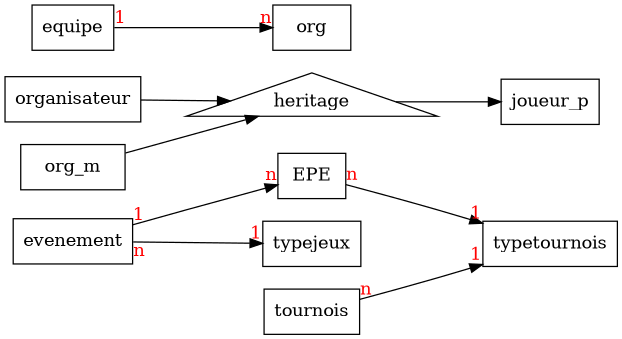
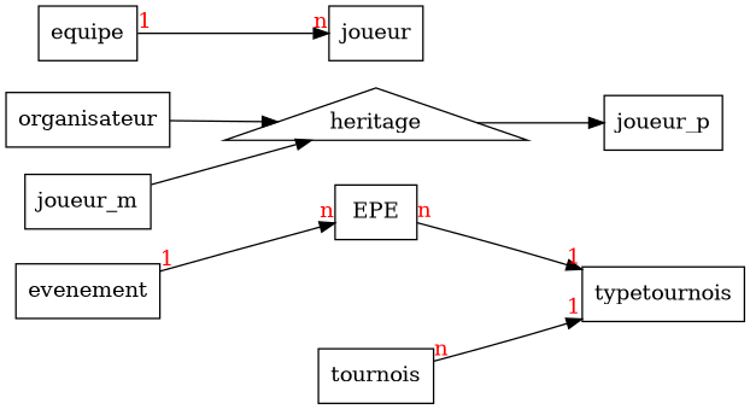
  digraph {
    rankdir=LR
    node [shape=box]
    edge [fontcolor=red]
    evenement
    EPE
-   typejeux
    typetournois
    tournois
    heritage [shape=triangle]
    organisateur
    equipe
-   joueur [label=org]
+   joueur
    n10 [label=joueur_p]
-   org_m
+   org_m [label=joueur_m]
    evenement -> EPE [headlabel=n taillabel=1]
-   evenement -> typejeux [headlabel=1 taillabel=n]
    EPE -> typetournois [headlabel=1 taillabel=n]
    tournois -> typetournois [headlabel=1 taillabel=n]
    heritage -> n10
    organisateur -> heritage
    equipe -> joueur [headlabel=n taillabel=1]
    org_m -> heritage
  }
